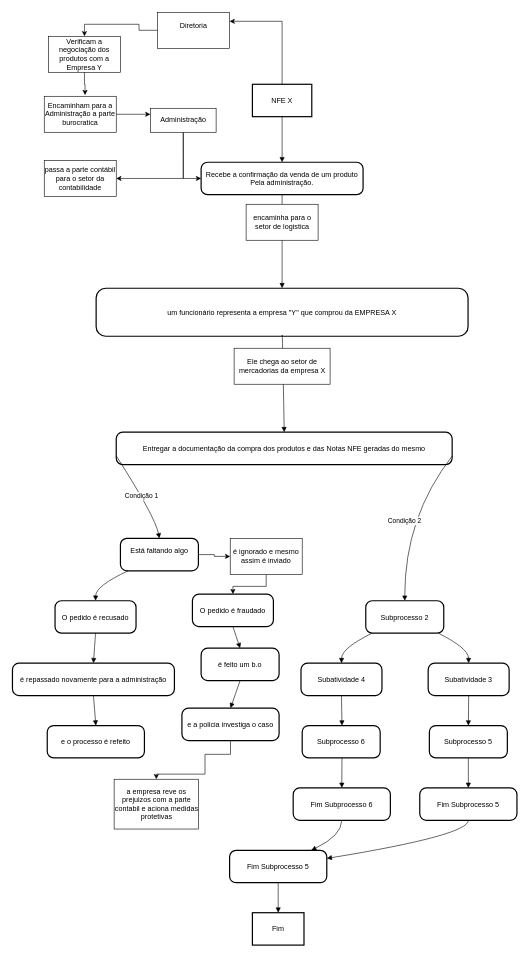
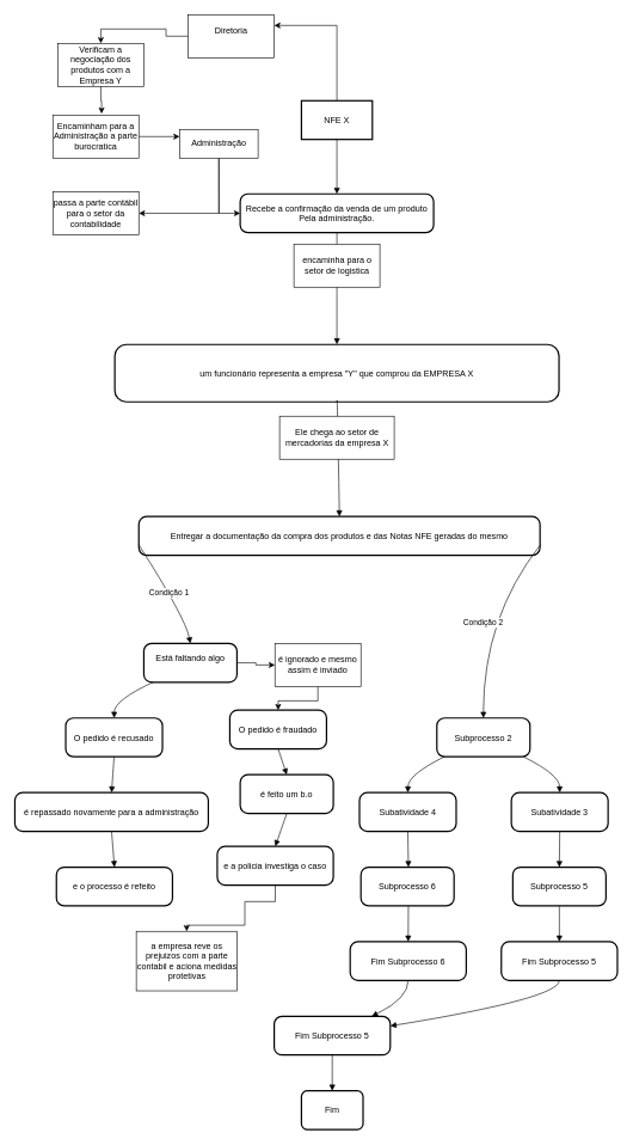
  <mxCell id="0" />
  <mxCell id="1" parent="0" />
  <mxCell id="2" style="edgeStyle=orthogonalEdgeStyle;rounded=0;orthogonalLoop=1;jettySize=auto;html=1;exitX=0.5;exitY=0;exitDx=0;exitDy=0;entryX=1;entryY=0.25;entryDx=0;entryDy=0;" parent="1" source="3" target="49" edge="1"><mxGeometry relative="1" as="geometry" /></mxCell>
  <mxCell id="3" value="NFE X" style="whiteSpace=wrap;strokeWidth=2;" parent="1" vertex="1"><mxGeometry x="420" y="140" width="99" height="54" as="geometry" /></mxCell>
  <mxCell id="4" value="Recebe a confirmação da venda de um produto&#10;Pela administração." style="rounded=1;arcSize=20;strokeWidth=2" parent="1" vertex="1"><mxGeometry x="334.5" y="270" width="270" height="54" as="geometry" /></mxCell>
  <mxCell id="5" value="um funcionário representa a empresa &quot;Y&quot; que comprou da EMPRESA X" style="rounded=1;arcSize=20;strokeWidth=2" parent="1" vertex="1"><mxGeometry x="159.5" y="480" width="620" height="80" as="geometry" /></mxCell>
  <mxCell id="6" value="Entregar a documentação da compra dos produtos e das Notas NFE geradas do mesmo" style="rounded=1;arcSize=20;strokeWidth=2" parent="1" vertex="1"><mxGeometry x="193" y="720" width="560" height="54" as="geometry" /></mxCell>
  <mxCell id="7" value="" style="edgeStyle=orthogonalEdgeStyle;rounded=0;orthogonalLoop=1;jettySize=auto;html=1;" edge="1" parent="1" source="8" target="58"><mxGeometry relative="1" as="geometry" /></mxCell>
  <mxCell id="8" value="Está faltando algo&#10;" style="rounded=1;arcSize=20;strokeWidth=2" parent="1" vertex="1"><mxGeometry x="200" y="897" width="130" height="54" as="geometry" /></mxCell>
  <mxCell id="9" value="Subprocesso 2" style="rounded=1;arcSize=20;strokeWidth=2" parent="1" vertex="1"><mxGeometry x="609" y="1001" width="130" height="54" as="geometry" /></mxCell>
  <mxCell id="10" value="O pedido é fraudado" style="rounded=1;arcSize=20;strokeWidth=2" parent="1" vertex="1"><mxGeometry x="320" y="990" width="135" height="54" as="geometry" /></mxCell>
  <mxCell id="11" value="O pedido é recusado" style="rounded=1;arcSize=20;strokeWidth=2" parent="1" vertex="1"><mxGeometry x="91" y="1001" width="135" height="54" as="geometry" /></mxCell>
  <mxCell id="12" value="Subatividade 3" style="rounded=1;arcSize=20;strokeWidth=2" parent="1" vertex="1"><mxGeometry x="713" y="1105" width="135" height="54" as="geometry" /></mxCell>
  <mxCell id="13" value="Subatividade 4" style="rounded=1;arcSize=20;strokeWidth=2" parent="1" vertex="1"><mxGeometry x="501" y="1105" width="135" height="54" as="geometry" /></mxCell>
  <mxCell id="14" value="é feito um b.o" style="rounded=1;arcSize=20;strokeWidth=2" parent="1" vertex="1"><mxGeometry x="334.5" y="1080" width="130" height="54" as="geometry" /></mxCell>
  <mxCell id="15" value="é repassado novamente para a administração" style="rounded=1;arcSize=20;strokeWidth=2" parent="1" vertex="1"><mxGeometry x="20" y="1105" width="270" height="54" as="geometry" /></mxCell>
  <mxCell id="16" value="Subprocesso 5" style="rounded=1;arcSize=20;strokeWidth=2" parent="1" vertex="1"><mxGeometry x="715" y="1209" width="130" height="54" as="geometry" /></mxCell>
  <mxCell id="17" value="Subprocesso 6" style="rounded=1;arcSize=20;strokeWidth=2" parent="1" vertex="1"><mxGeometry x="503" y="1209" width="130" height="54" as="geometry" /></mxCell>
  <mxCell id="18" style="edgeStyle=orthogonalEdgeStyle;rounded=0;orthogonalLoop=1;jettySize=auto;html=1;entryX=0.5;entryY=0;entryDx=0;entryDy=0;" edge="1" parent="1" source="19" target="56"><mxGeometry relative="1" as="geometry"><mxPoint x="340" y="1280" as="targetPoint" /><Array as="points"><mxPoint x="384" y="1257" /><mxPoint x="341" y="1257" /><mxPoint x="341" y="1290" /></Array></mxGeometry></mxCell>
  <mxCell id="19" value="e a policia investiga o caso" style="rounded=1;arcSize=20;strokeWidth=2" parent="1" vertex="1"><mxGeometry x="302.5" y="1180" width="162" height="54" as="geometry" /></mxCell>
  <mxCell id="20" value="e o processo é refeito" style="rounded=1;arcSize=20;strokeWidth=2" parent="1" vertex="1"><mxGeometry x="78" y="1209" width="162" height="54" as="geometry" /></mxCell>
  <mxCell id="21" value="Fim Subprocesso 5" style="rounded=1;arcSize=20;strokeWidth=2" parent="1" vertex="1"><mxGeometry x="699" y="1313" width="162" height="54" as="geometry" /></mxCell>
  <mxCell id="22" value="Fim Subprocesso 6" style="rounded=1;arcSize=20;strokeWidth=2" parent="1" vertex="1"><mxGeometry x="488" y="1313" width="162" height="54" as="geometry" /></mxCell>
  <mxCell id="23" value="Fim Subprocesso 5" style="rounded=1;arcSize=20;strokeWidth=2" parent="1" vertex="1"><mxGeometry x="382" y="1417" width="162" height="54" as="geometry" /></mxCell>
- <mxCell id="24" value="Fim" style="whiteSpace=wrap;strokeWidth=2;" parent="1" vertex="1"><mxGeometry x="420" y="1521" width="86" height="54" as="geometry" /></mxCell>
+ <mxCell id="24" value="Fim" style="whiteSpace=wrap;strokeWidth=2;rounded=1;" parent="1" vertex="1"><mxGeometry x="420" y="1521" width="86" height="54" as="geometry" /></mxCell>
  <mxCell id="25" value="" style="curved=1;startArrow=none;endArrow=block;exitX=0.5;exitY=1;entryX=0.5;entryY=0;" parent="1" source="3" target="4" edge="1"><mxGeometry relative="1" as="geometry"><Array as="points" /></mxGeometry></mxCell>
  <mxCell id="26" value="" style="curved=1;startArrow=none;endArrow=block;exitX=0.5;exitY=1;entryX=0.5;entryY=0;" parent="1" source="4" target="5" edge="1"><mxGeometry relative="1" as="geometry"><Array as="points" /></mxGeometry></mxCell>
  <mxCell id="27" value="" style="curved=1;startArrow=none;endArrow=block;exitX=0.5;exitY=1;entryX=0.5;entryY=0;" parent="1" source="5" target="6" edge="1"><mxGeometry relative="1" as="geometry"><Array as="points"><mxPoint x="470" y="540" /></Array></mxGeometry></mxCell>
  <mxCell id="28" value="Condição 1" style="curved=1;startArrow=none;endArrow=block;exitX=0;exitY=0.73;entryX=0.5;entryY=0;" parent="1" source="6" target="8" edge="1"><mxGeometry relative="1" as="geometry"><Array as="points"><mxPoint x="258" y="861" /></Array></mxGeometry></mxCell>
  <mxCell id="29" value="Condição 2" style="curved=1;startArrow=none;endArrow=block;exitX=1;exitY=0.74;entryX=0.5;entryY=0;" parent="1" source="6" target="9" edge="1"><mxGeometry relative="1" as="geometry"><Array as="points"><mxPoint x="674" y="861" /></Array></mxGeometry></mxCell>
  <mxCell id="30" value="" style="curved=1;startArrow=none;endArrow=block;exitX=0.1;exitY=1;entryX=0.5;entryY=0;" parent="1" source="8" target="11" edge="1"><mxGeometry relative="1" as="geometry"><Array as="points"><mxPoint x="159" y="976" /></Array></mxGeometry></mxCell>
  <mxCell id="31" value="" style="curved=1;startArrow=none;endArrow=block;exitX=0.93;exitY=1;entryX=0.5;entryY=0;" parent="1" source="9" target="12" edge="1"><mxGeometry relative="1" as="geometry"><Array as="points"><mxPoint x="780" y="1080" /></Array></mxGeometry></mxCell>
  <mxCell id="32" value="" style="curved=1;startArrow=none;endArrow=block;exitX=0.08;exitY=1;entryX=0.5;entryY=0;" parent="1" source="9" target="13" edge="1"><mxGeometry relative="1" as="geometry"><Array as="points"><mxPoint x="569" y="1080" /></Array></mxGeometry></mxCell>
  <mxCell id="33" value="" style="curved=1;startArrow=none;endArrow=block;exitX=0.5;exitY=1;entryX=0.5;entryY=0;" parent="1" source="10" target="14" edge="1"><mxGeometry relative="1" as="geometry"><Array as="points" /></mxGeometry></mxCell>
  <mxCell id="34" value="" style="curved=1;startArrow=none;endArrow=block;exitX=0.5;exitY=1;entryX=0.5;entryY=0;" parent="1" source="11" target="15" edge="1"><mxGeometry relative="1" as="geometry"><Array as="points" /></mxGeometry></mxCell>
  <mxCell id="35" value="" style="curved=1;startArrow=none;endArrow=block;exitX=0.5;exitY=1;entryX=0.5;entryY=0;" parent="1" source="12" target="16" edge="1"><mxGeometry relative="1" as="geometry"><Array as="points" /></mxGeometry></mxCell>
  <mxCell id="36" value="" style="curved=1;startArrow=none;endArrow=block;exitX=0.5;exitY=1;entryX=0.51;entryY=0;" parent="1" source="13" target="17" edge="1"><mxGeometry relative="1" as="geometry"><Array as="points" /></mxGeometry></mxCell>
  <mxCell id="37" value="" style="curved=1;startArrow=none;endArrow=block;exitX=0.5;exitY=1;entryX=0.5;entryY=0;" parent="1" source="14" target="19" edge="1"><mxGeometry relative="1" as="geometry"><Array as="points" /></mxGeometry></mxCell>
  <mxCell id="38" value="" style="curved=1;startArrow=none;endArrow=block;exitX=0.5;exitY=1;entryX=0.5;entryY=0;" parent="1" source="15" target="20" edge="1"><mxGeometry relative="1" as="geometry"><Array as="points" /></mxGeometry></mxCell>
  <mxCell id="39" value="" style="curved=1;startArrow=none;endArrow=block;exitX=0.5;exitY=1;entryX=0.5;entryY=0;" parent="1" source="16" target="21" edge="1"><mxGeometry relative="1" as="geometry"><Array as="points" /></mxGeometry></mxCell>
  <mxCell id="40" value="" style="curved=1;startArrow=none;endArrow=block;exitX=0.51;exitY=1;entryX=0.5;entryY=0;" parent="1" source="17" target="22" edge="1"><mxGeometry relative="1" as="geometry"><Array as="points" /></mxGeometry></mxCell>
  <mxCell id="41" value="" style="curved=1;startArrow=none;endArrow=block;exitX=0.5;exitY=1;entryX=0.84;entryY=0;" parent="1" source="22" target="23" edge="1"><mxGeometry relative="1" as="geometry"><Array as="points"><mxPoint x="569" y="1392" /></Array></mxGeometry></mxCell>
  <mxCell id="42" value="" style="curved=1;startArrow=none;endArrow=block;exitX=0.5;exitY=1;entryX=1;entryY=0.25;" parent="1" source="21" target="23" edge="1"><mxGeometry relative="1" as="geometry"><Array as="points"><mxPoint x="780" y="1392" /></Array></mxGeometry></mxCell>
  <mxCell id="43" value="" style="curved=1;startArrow=none;endArrow=block;exitX=0.5;exitY=1;entryX=0.5;entryY=0;" parent="1" source="23" target="24" edge="1"><mxGeometry relative="1" as="geometry"><Array as="points" /></mxGeometry></mxCell>
  <mxCell id="44" value="Ele chega ao setor de mercadorias da empresa X" style="whiteSpace=wrap;html=1;" parent="1" vertex="1"><mxGeometry x="389.5" y="580" width="160" height="60" as="geometry" /></mxCell>
  <mxCell id="45" style="edgeStyle=orthogonalEdgeStyle;rounded=0;orthogonalLoop=1;jettySize=auto;html=1;exitX=0.5;exitY=1;exitDx=0;exitDy=0;entryX=1;entryY=0.5;entryDx=0;entryDy=0;" parent="1" source="47" target="54" edge="1"><mxGeometry relative="1" as="geometry"><Array as="points"><mxPoint x="305" y="297" /></Array></mxGeometry></mxCell>
  <mxCell id="46" style="edgeStyle=orthogonalEdgeStyle;rounded=0;orthogonalLoop=1;jettySize=auto;html=1;exitX=0.5;exitY=1;exitDx=0;exitDy=0;entryX=0;entryY=0.5;entryDx=0;entryDy=0;" parent="1" source="47" target="4" edge="1"><mxGeometry relative="1" as="geometry" /></mxCell>
  <mxCell id="47" value="Administração" style="whiteSpace=wrap;html=1;" parent="1" vertex="1"><mxGeometry x="250" y="180" width="109.5" height="40" as="geometry" /></mxCell>
  <mxCell id="48" style="edgeStyle=orthogonalEdgeStyle;rounded=0;orthogonalLoop=1;jettySize=auto;html=1;entryX=0.5;entryY=0;entryDx=0;entryDy=0;" parent="1" source="49" target="50" edge="1"><mxGeometry relative="1" as="geometry"><mxPoint x="10" y="120" as="targetPoint" /></mxGeometry></mxCell>
  <mxCell id="49" value="Diretoria&lt;div&gt;&lt;br&gt;&lt;/div&gt;" style="whiteSpace=wrap;html=1;" parent="1" vertex="1"><mxGeometry x="262" y="20" width="120" height="60" as="geometry" /></mxCell>
  <mxCell id="50" value="Verificam a negociação dos produtos com a Empresa Y" style="whiteSpace=wrap;html=1;" parent="1" vertex="1"><mxGeometry x="80" y="60" width="120" height="60" as="geometry" /></mxCell>
  <mxCell id="51" style="edgeStyle=orthogonalEdgeStyle;rounded=0;orthogonalLoop=1;jettySize=auto;html=1;exitX=1;exitY=0.5;exitDx=0;exitDy=0;entryX=0;entryY=0.25;entryDx=0;entryDy=0;" parent="1" source="52" target="47" edge="1"><mxGeometry relative="1" as="geometry" /></mxCell>
  <mxCell id="52" value="Encaminham para a Administração a parte burocratica" style="whiteSpace=wrap;html=1;" parent="1" vertex="1"><mxGeometry x="73" y="160" width="120" height="60" as="geometry" /></mxCell>
  <mxCell id="53" style="edgeStyle=orthogonalEdgeStyle;rounded=0;orthogonalLoop=1;jettySize=auto;html=1;entryX=0.567;entryY=-0.033;entryDx=0;entryDy=0;entryPerimeter=0;" parent="1" source="50" target="52" edge="1"><mxGeometry relative="1" as="geometry" /></mxCell>
  <mxCell id="54" value="passa a parte contábil para o setor da contabilidade" style="whiteSpace=wrap;html=1;" parent="1" vertex="1"><mxGeometry x="73" y="267" width="120" height="60" as="geometry" /></mxCell>
  <mxCell id="55" value="encaminha para o setor de logistica" style="whiteSpace=wrap;html=1;" parent="1" vertex="1"><mxGeometry x="409.5" y="340" width="120" height="60" as="geometry" /></mxCell>
  <mxCell id="56" value="a empresa reve os prejuizos com a parte contabil e aciona medidas protetivas" style="whiteSpace=wrap;html=1;" vertex="1" parent="1"><mxGeometry x="189.5" y="1298.5" width="140.5" height="83" as="geometry" /></mxCell>
  <mxCell id="57" style="edgeStyle=orthogonalEdgeStyle;rounded=0;orthogonalLoop=1;jettySize=auto;html=1;exitX=0.5;exitY=1;exitDx=0;exitDy=0;entryX=0.5;entryY=0;entryDx=0;entryDy=0;" edge="1" parent="1" source="58" target="10"><mxGeometry relative="1" as="geometry" /></mxCell>
  <mxCell id="58" value="é ignorado e mesmo assim é inviado" style="whiteSpace=wrap;html=1;" vertex="1" parent="1"><mxGeometry x="383" y="897" width="120" height="60" as="geometry" /></mxCell>
